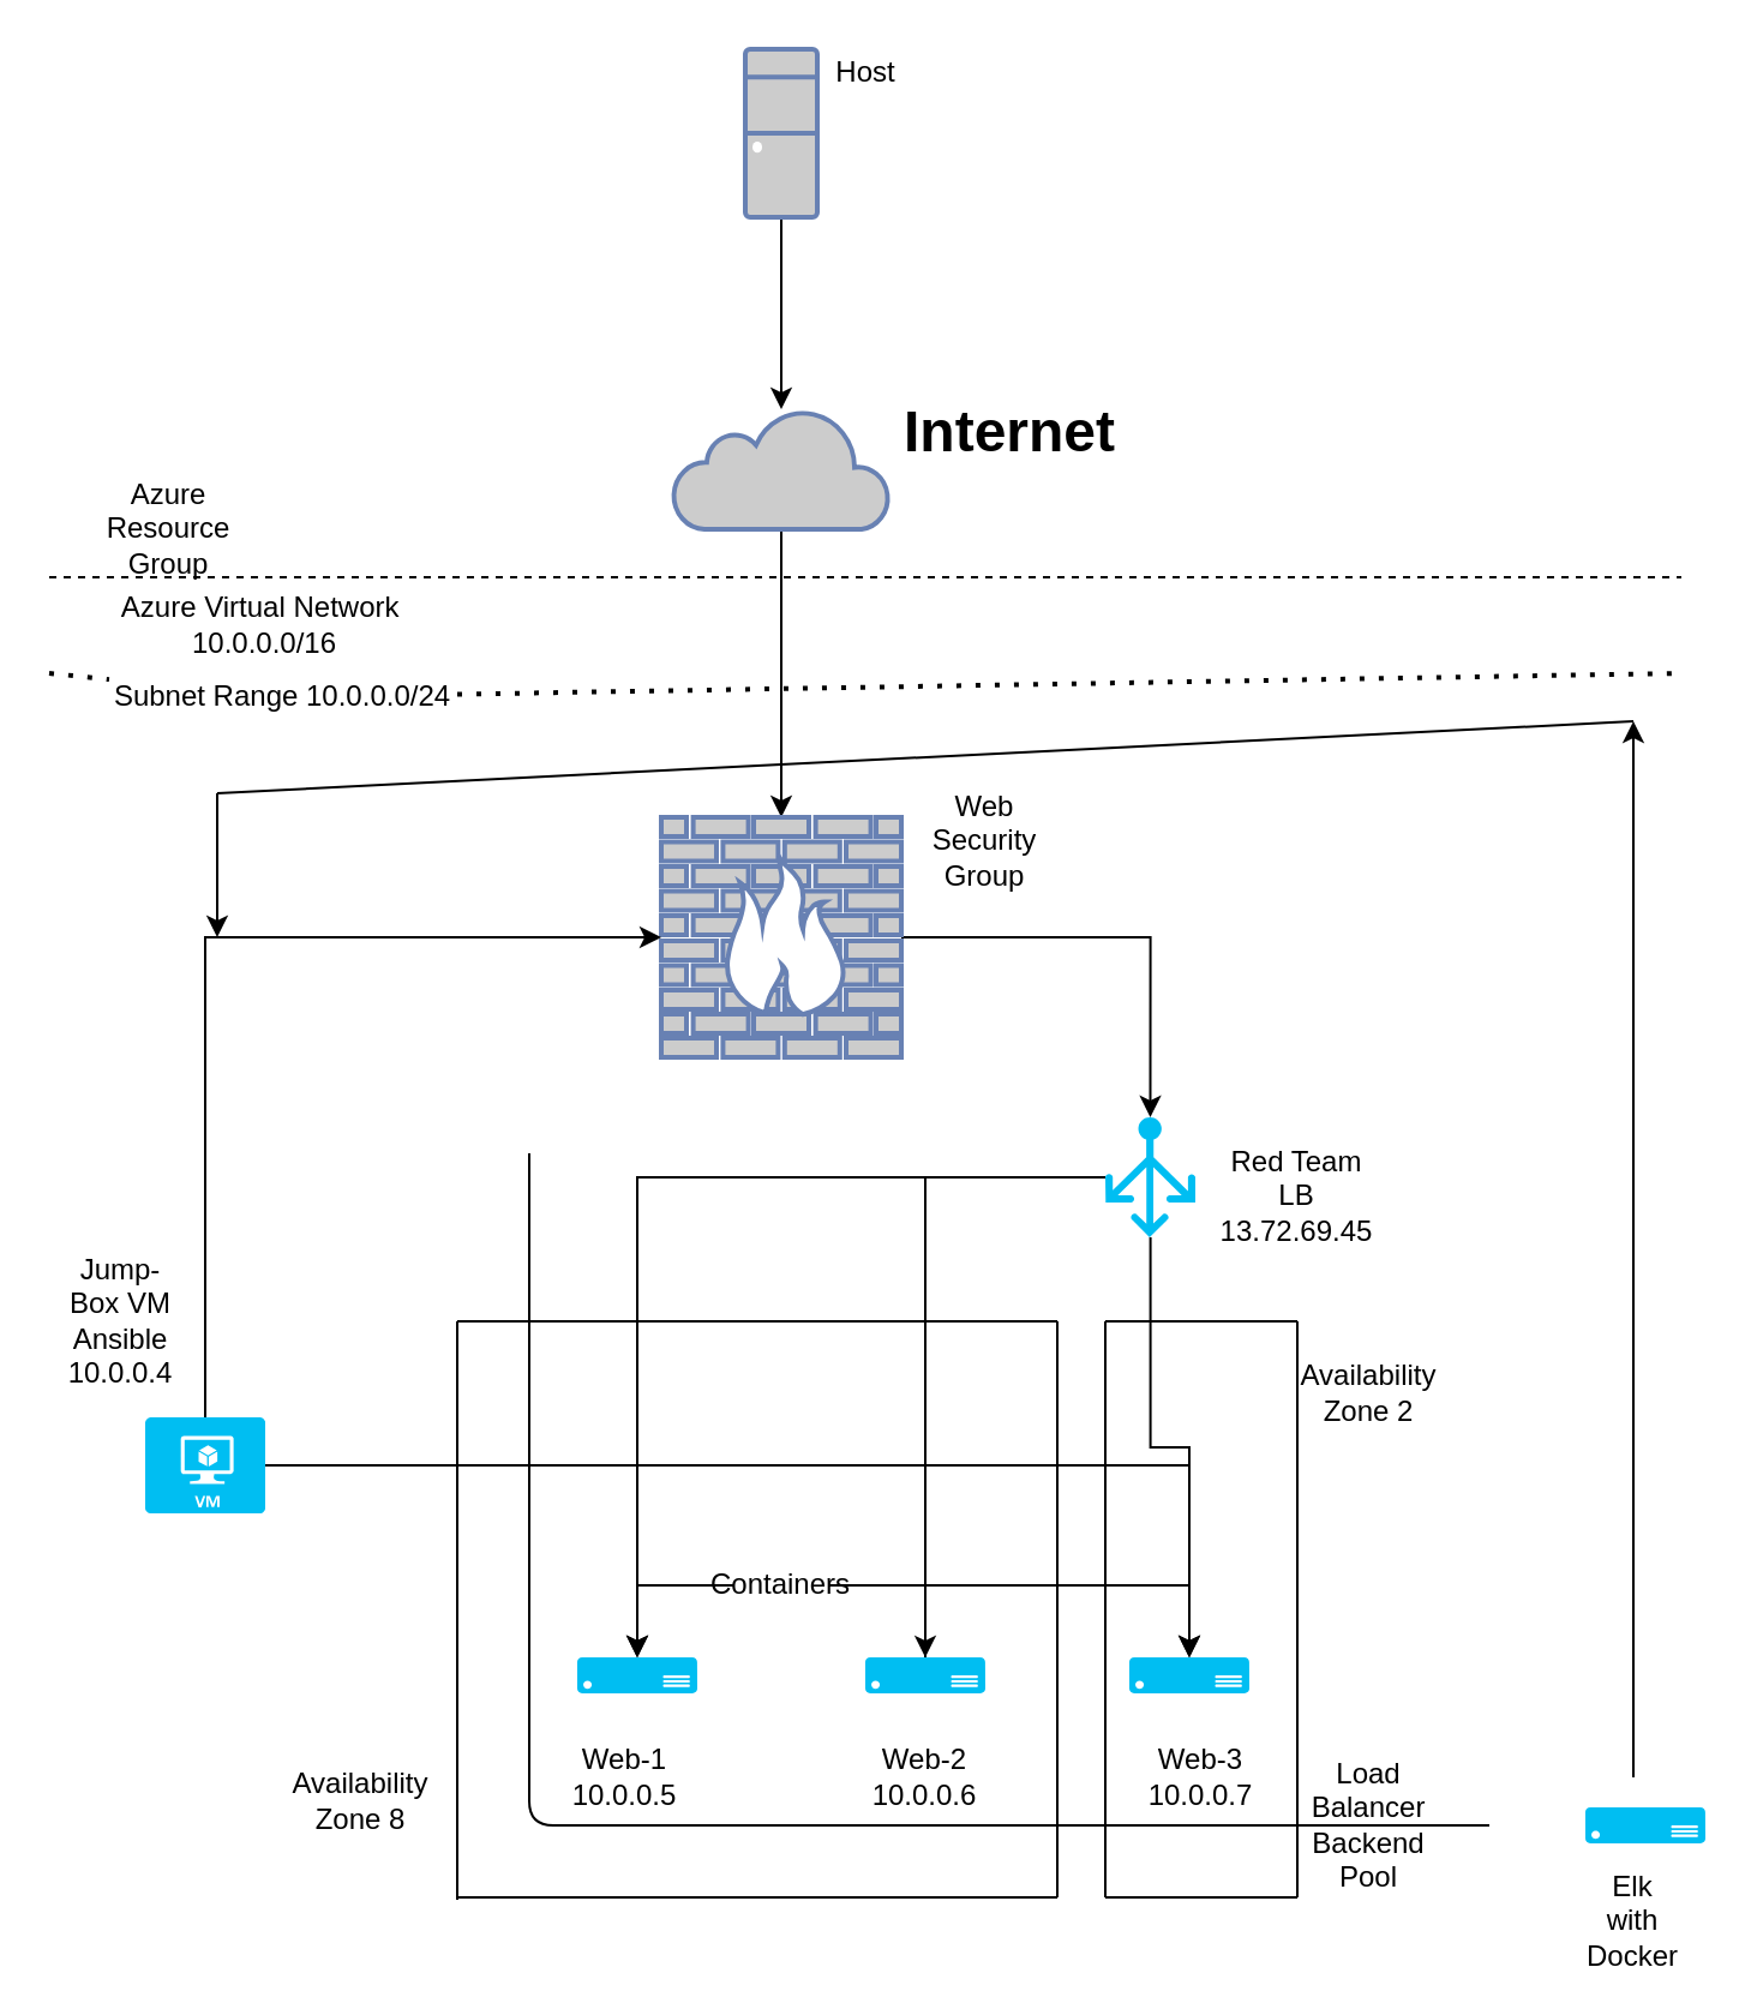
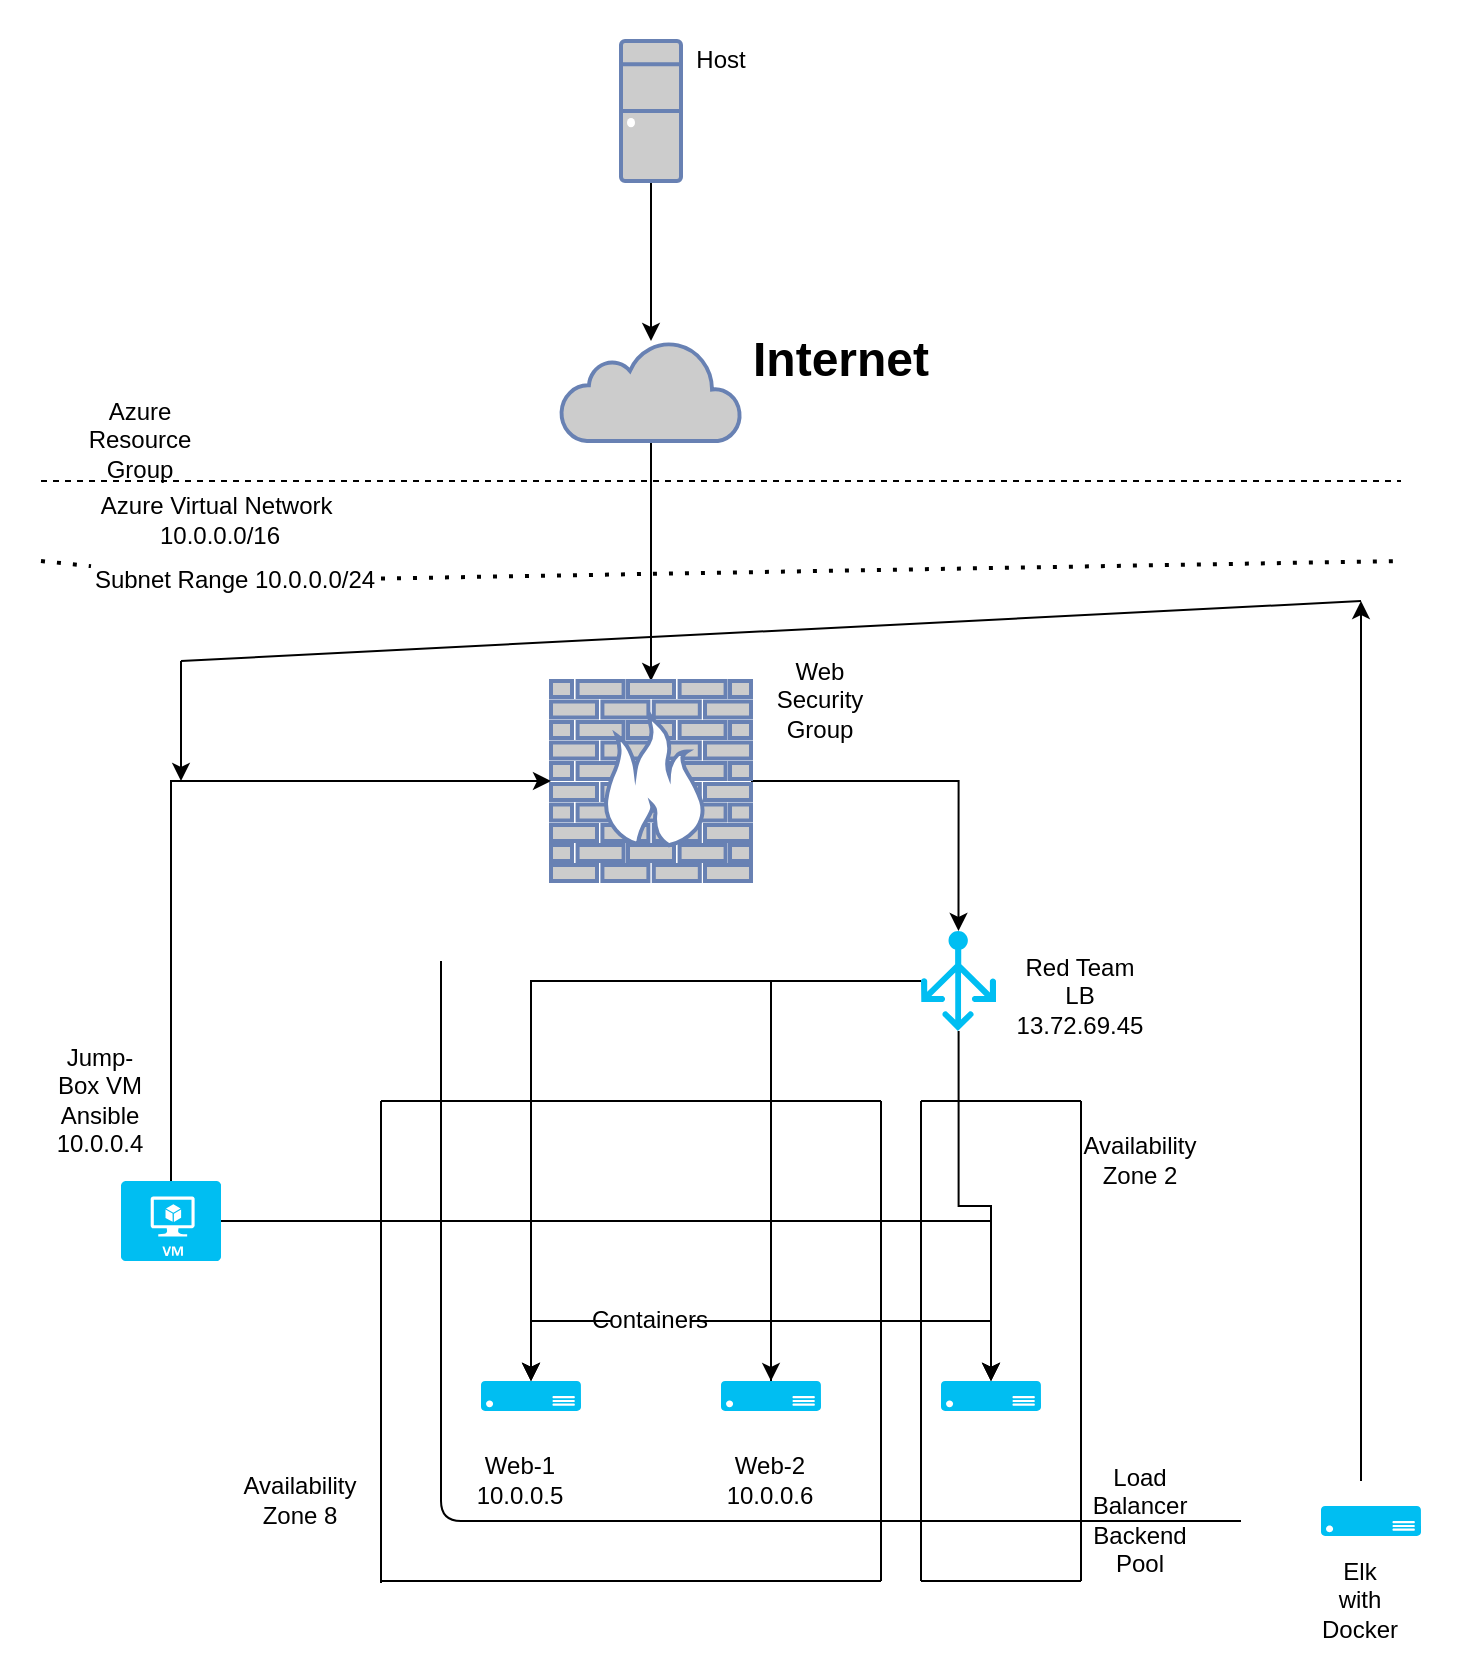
  <mxCell id="0" />
  <mxCell id="1" parent="0" />
  <mxCell id="2" value="" style="edgeStyle=orthogonalEdgeStyle;rounded=0;orthogonalLoop=1;jettySize=auto;html=1;" parent="1" source="3" target="9" edge="1"><mxGeometry relative="1" as="geometry"><mxPoint x="340" y="280" as="targetPoint" /></mxGeometry></mxCell>
  <mxCell id="3" value="" style="html=1;outlineConnect=0;fillColor=#CCCCCC;strokeColor=#6881B3;gradientColor=none;gradientDirection=north;strokeWidth=2;shape=mxgraph.networks.cloud;fontColor=#ffffff;" parent="1" vertex="1"><mxGeometry x="280" y="170" width="90" height="50" as="geometry" /></mxCell>
  <mxCell id="4" value="" style="edgeStyle=orthogonalEdgeStyle;rounded=0;orthogonalLoop=1;jettySize=auto;html=1;" parent="1" source="5" target="3" edge="1"><mxGeometry relative="1" as="geometry" /></mxCell>
  <mxCell id="5" value="" style="fontColor=#0066CC;verticalAlign=top;verticalLabelPosition=bottom;labelPosition=center;align=center;html=1;outlineConnect=0;fillColor=#CCCCCC;strokeColor=#6881B3;gradientColor=none;gradientDirection=north;strokeWidth=2;shape=mxgraph.networks.desktop_pc;" parent="1" vertex="1"><mxGeometry x="310" y="20" width="30" height="70" as="geometry" /></mxCell>
  <mxCell id="6" value="Host" style="text;html=1;resizable=0;autosize=1;align=center;verticalAlign=middle;points=[];fillColor=none;strokeColor=none;rounded=0;" parent="1" vertex="1"><mxGeometry x="340" y="20" width="40" height="20" as="geometry" /></mxCell>
  <mxCell id="7" value="Internet" style="text;strokeColor=none;fillColor=none;html=1;fontSize=24;fontStyle=1;verticalAlign=middle;align=center;" parent="1" vertex="1"><mxGeometry x="370" y="160" width="100" height="40" as="geometry" /></mxCell>
  <mxCell id="8" style="edgeStyle=orthogonalEdgeStyle;rounded=0;orthogonalLoop=1;jettySize=auto;html=1;entryX=0.5;entryY=0;entryDx=0;entryDy=0;entryPerimeter=0;" parent="1" source="9" target="16" edge="1"><mxGeometry relative="1" as="geometry" /></mxCell>
  <mxCell id="9" value="" style="fontColor=#0066CC;verticalAlign=top;verticalLabelPosition=bottom;labelPosition=center;align=center;html=1;outlineConnect=0;fillColor=#CCCCCC;strokeColor=#6881B3;gradientColor=none;gradientDirection=north;strokeWidth=2;shape=mxgraph.networks.firewall;" parent="1" vertex="1"><mxGeometry x="275" y="340" width="100" height="100" as="geometry" /></mxCell>
  <mxCell id="10" value="" style="endArrow=none;dashed=1;html=1;" parent="1" edge="1"><mxGeometry width="50" height="50" relative="1" as="geometry"><mxPoint x="20" y="240" as="sourcePoint" /><mxPoint x="700" y="240" as="targetPoint" /><Array as="points"><mxPoint x="20" y="240" /></Array></mxGeometry></mxCell>
  <mxCell id="11" value="Azure Resource Group" style="text;html=1;strokeColor=none;fillColor=none;align=center;verticalAlign=middle;whiteSpace=wrap;rounded=0;" parent="1" vertex="1"><mxGeometry x="50" y="210" width="40" height="20" as="geometry" /></mxCell>
  <mxCell id="12" value="Web Security Group" style="text;html=1;strokeColor=none;fillColor=none;align=center;verticalAlign=middle;whiteSpace=wrap;rounded=0;" parent="1" vertex="1"><mxGeometry x="390" y="340" width="40" height="20" as="geometry" /></mxCell>
  <mxCell id="13" style="edgeStyle=orthogonalEdgeStyle;rounded=0;orthogonalLoop=1;jettySize=auto;html=1;entryX=0.5;entryY=0;entryDx=0;entryDy=0;entryPerimeter=0;" parent="1" source="16" target="24" edge="1"><mxGeometry relative="1" as="geometry" /></mxCell>
  <mxCell id="14" style="edgeStyle=orthogonalEdgeStyle;rounded=0;orthogonalLoop=1;jettySize=auto;html=1;entryX=0.5;entryY=1;entryDx=0;entryDy=0;entryPerimeter=0;" parent="1" source="16" target="25" edge="1"><mxGeometry relative="1" as="geometry"><Array as="points"><mxPoint x="385" y="490" /></Array></mxGeometry></mxCell>
  <mxCell id="15" style="edgeStyle=orthogonalEdgeStyle;rounded=0;orthogonalLoop=1;jettySize=auto;html=1;entryX=0.5;entryY=0;entryDx=0;entryDy=0;entryPerimeter=0;" parent="1" source="16" target="26" edge="1"><mxGeometry relative="1" as="geometry" /></mxCell>
  <mxCell id="16" value="" style="verticalLabelPosition=bottom;html=1;verticalAlign=top;align=center;strokeColor=none;fillColor=#00BEF2;shape=mxgraph.azure.load_balancer_generic;pointerEvents=1;" parent="1" vertex="1"><mxGeometry x="460" y="465" width="37.5" height="50" as="geometry" /></mxCell>
  <mxCell id="17" value="Red Team LB&lt;br&gt;13.72.69.45&lt;br&gt;&lt;br&gt;" style="text;html=1;strokeColor=none;fillColor=none;align=center;verticalAlign=middle;whiteSpace=wrap;rounded=0;" parent="1" vertex="1"><mxGeometry x="520" y="495" width="40" height="20" as="geometry" /></mxCell>
  <mxCell id="18" style="edgeStyle=orthogonalEdgeStyle;rounded=0;orthogonalLoop=1;jettySize=auto;html=1;entryX=0;entryY=0.5;entryDx=0;entryDy=0;entryPerimeter=0;" parent="1" source="22" target="9" edge="1"><mxGeometry relative="1" as="geometry"><Array as="points"><mxPoint x="85" y="390" /></Array></mxGeometry></mxCell>
  <mxCell id="19" style="edgeStyle=orthogonalEdgeStyle;rounded=0;orthogonalLoop=1;jettySize=auto;html=1;entryX=0.5;entryY=0;entryDx=0;entryDy=0;entryPerimeter=0;" parent="1" source="22" target="24" edge="1"><mxGeometry relative="1" as="geometry" /></mxCell>
  <mxCell id="20" style="edgeStyle=orthogonalEdgeStyle;rounded=0;orthogonalLoop=1;jettySize=auto;html=1;entryX=0.5;entryY=0;entryDx=0;entryDy=0;entryPerimeter=0;" parent="1" source="22" target="25" edge="1"><mxGeometry relative="1" as="geometry" /></mxCell>
  <mxCell id="21" style="edgeStyle=orthogonalEdgeStyle;rounded=0;orthogonalLoop=1;jettySize=auto;html=1;entryX=0.5;entryY=0;entryDx=0;entryDy=0;entryPerimeter=0;" parent="1" source="22" target="26" edge="1"><mxGeometry relative="1" as="geometry" /></mxCell>
  <mxCell id="22" value="" style="verticalLabelPosition=bottom;html=1;verticalAlign=top;align=center;strokeColor=none;fillColor=#00BEF2;shape=mxgraph.azure.virtual_machine;" parent="1" vertex="1"><mxGeometry x="60" y="590" width="50" height="40" as="geometry" /></mxCell>
  <mxCell id="23" value="Jump-Box VM&lt;br&gt;Ansible&lt;br&gt;10.0.0.4" style="text;html=1;strokeColor=none;fillColor=none;align=center;verticalAlign=middle;whiteSpace=wrap;rounded=0;" parent="1" vertex="1"><mxGeometry x="30" y="540" width="40" height="20" as="geometry" /></mxCell>
  <mxCell id="24" value="" style="verticalLabelPosition=bottom;html=1;verticalAlign=top;align=center;strokeColor=none;fillColor=#00BEF2;shape=mxgraph.azure.server;" parent="1" vertex="1"><mxGeometry x="240" y="690" width="50" height="15" as="geometry" /></mxCell>
  <mxCell id="25" value="" style="verticalLabelPosition=bottom;html=1;verticalAlign=top;align=center;strokeColor=none;fillColor=#00BEF2;shape=mxgraph.azure.server;" parent="1" vertex="1"><mxGeometry x="360" y="690" width="50" height="15" as="geometry" /></mxCell>
  <mxCell id="26" value="" style="verticalLabelPosition=bottom;html=1;verticalAlign=top;align=center;strokeColor=none;fillColor=#00BEF2;shape=mxgraph.azure.server;" parent="1" vertex="1"><mxGeometry x="470" y="690" width="50" height="15" as="geometry" /></mxCell>
  <mxCell id="27" value="Web-2&lt;br&gt;10.0.0.6" style="text;html=1;strokeColor=none;fillColor=none;align=center;verticalAlign=middle;whiteSpace=wrap;rounded=0;" parent="1" vertex="1"><mxGeometry x="365" y="730" width="40" height="20" as="geometry" /></mxCell>
  <mxCell id="28" value="Web-1&lt;br&gt;10.0.0.5" style="text;html=1;strokeColor=none;fillColor=none;align=center;verticalAlign=middle;whiteSpace=wrap;rounded=0;" parent="1" vertex="1"><mxGeometry x="240" y="730" width="40" height="20" as="geometry" /></mxCell>
- <mxCell id="29" value="Web-3&lt;br&gt;10.0.0.7" style="text;html=1;strokeColor=none;fillColor=none;align=center;verticalAlign=middle;whiteSpace=wrap;rounded=0;" parent="1" vertex="1"><mxGeometry x="480" y="730" width="40" height="20" as="geometry" /></mxCell>
  <mxCell id="30" value="" style="endArrow=none;dashed=1;html=1;dashPattern=1 3;strokeWidth=2;" parent="1" source="37" edge="1"><mxGeometry width="50" height="50" relative="1" as="geometry"><mxPoint x="20" y="280" as="sourcePoint" /><mxPoint x="700" y="280" as="targetPoint" /><Array as="points" /></mxGeometry></mxCell>
  <mxCell id="31" value="Azure Virtual Network&amp;nbsp;&lt;br&gt;10.0.0.0/16" style="text;html=1;strokeColor=none;fillColor=none;align=center;verticalAlign=middle;whiteSpace=wrap;rounded=0;" parent="1" vertex="1"><mxGeometry x="20" y="250" width="180" height="20" as="geometry" /></mxCell>
  <mxCell id="32" value="" style="endArrow=none;html=1;" parent="1" edge="1"><mxGeometry width="50" height="50" relative="1" as="geometry"><mxPoint x="220" y="480" as="sourcePoint" /><mxPoint x="620" y="760" as="targetPoint" /><Array as="points"><mxPoint x="220" y="760" /></Array></mxGeometry></mxCell>
  <mxCell id="33" value="Load Balancer Backend&lt;br&gt;Pool" style="text;html=1;strokeColor=none;fillColor=none;align=center;verticalAlign=middle;whiteSpace=wrap;rounded=0;" parent="1" vertex="1"><mxGeometry x="550" y="750" width="40" height="20" as="geometry" /></mxCell>
  <mxCell id="34" style="edgeStyle=orthogonalEdgeStyle;rounded=0;orthogonalLoop=1;jettySize=auto;html=1;entryX=0.5;entryY=0;entryDx=0;entryDy=0;entryPerimeter=0;" parent="1" source="36" target="26" edge="1"><mxGeometry relative="1" as="geometry" /></mxCell>
  <mxCell id="35" style="edgeStyle=orthogonalEdgeStyle;rounded=0;orthogonalLoop=1;jettySize=auto;html=1;entryX=0.5;entryY=0;entryDx=0;entryDy=0;entryPerimeter=0;" parent="1" source="36" target="24" edge="1"><mxGeometry relative="1" as="geometry" /></mxCell>
  <mxCell id="36" value="Containers" style="text;html=1;strokeColor=none;fillColor=none;align=center;verticalAlign=middle;whiteSpace=wrap;rounded=0;" parent="1" vertex="1"><mxGeometry x="305" y="650" width="40" height="20" as="geometry" /></mxCell>
  <mxCell id="37" value="Subnet Range 10.0.0.0/24" style="text;html=1;strokeColor=none;fillColor=none;align=center;verticalAlign=middle;whiteSpace=wrap;rounded=0;" parent="1" vertex="1"><mxGeometry x="45" y="280" width="145" height="20" as="geometry" /></mxCell>
  <mxCell id="38" value="" style="endArrow=none;dashed=1;html=1;dashPattern=1 3;strokeWidth=2;" parent="1" target="37" edge="1"><mxGeometry width="50" height="50" relative="1" as="geometry"><mxPoint x="20" y="280" as="sourcePoint" /><mxPoint x="700" y="280" as="targetPoint" /><Array as="points"><mxPoint x="20" y="280" /></Array></mxGeometry></mxCell>
  <mxCell id="39" value="" style="endArrow=none;html=1;" edge="1" parent="1"><mxGeometry width="50" height="50" relative="1" as="geometry"><mxPoint x="190" y="550" as="sourcePoint" /><mxPoint x="440" y="550" as="targetPoint" /></mxGeometry></mxCell>
  <mxCell id="40" value="" style="endArrow=none;html=1;" edge="1" parent="1"><mxGeometry width="50" height="50" relative="1" as="geometry"><mxPoint x="190" y="550" as="sourcePoint" /><mxPoint x="190" y="791" as="targetPoint" /></mxGeometry></mxCell>
  <mxCell id="41" value="" style="endArrow=none;html=1;" edge="1" parent="1"><mxGeometry width="50" height="50" relative="1" as="geometry"><mxPoint x="190" y="790" as="sourcePoint" /><mxPoint x="440" y="790" as="targetPoint" /></mxGeometry></mxCell>
  <mxCell id="42" value="" style="endArrow=none;html=1;" edge="1" parent="1"><mxGeometry width="50" height="50" relative="1" as="geometry"><mxPoint x="440" y="550" as="sourcePoint" /><mxPoint x="440" y="790" as="targetPoint" /></mxGeometry></mxCell>
  <mxCell id="43" value="Availability&lt;br&gt;Zone 8" style="text;html=1;strokeColor=none;fillColor=none;align=center;verticalAlign=middle;whiteSpace=wrap;rounded=0;" vertex="1" parent="1"><mxGeometry x="130" y="740" width="40" height="20" as="geometry" /></mxCell>
  <mxCell id="44" value="" style="endArrow=none;html=1;" edge="1" parent="1"><mxGeometry width="50" height="50" relative="1" as="geometry"><mxPoint x="460" y="550" as="sourcePoint" /><mxPoint x="540" y="550" as="targetPoint" /></mxGeometry></mxCell>
  <mxCell id="45" value="" style="endArrow=none;html=1;" edge="1" parent="1"><mxGeometry width="50" height="50" relative="1" as="geometry"><mxPoint x="460" y="550" as="sourcePoint" /><mxPoint x="460" y="790" as="targetPoint" /></mxGeometry></mxCell>
  <mxCell id="46" value="" style="endArrow=none;html=1;" edge="1" parent="1"><mxGeometry width="50" height="50" relative="1" as="geometry"><mxPoint x="540" y="550" as="sourcePoint" /><mxPoint x="540" y="790" as="targetPoint" /></mxGeometry></mxCell>
  <mxCell id="47" value="" style="endArrow=none;html=1;" edge="1" parent="1"><mxGeometry width="50" height="50" relative="1" as="geometry"><mxPoint x="460" y="790" as="sourcePoint" /><mxPoint x="540" y="790" as="targetPoint" /></mxGeometry></mxCell>
  <mxCell id="48" value="Availability Zone 2" style="text;html=1;strokeColor=none;fillColor=none;align=center;verticalAlign=middle;whiteSpace=wrap;rounded=0;" vertex="1" parent="1"><mxGeometry x="550" y="570" width="40" height="20" as="geometry" /></mxCell>
  <mxCell id="49" value="" style="verticalLabelPosition=bottom;html=1;verticalAlign=top;align=center;strokeColor=none;fillColor=#00BEF2;shape=mxgraph.azure.server;" vertex="1" parent="1"><mxGeometry x="660" y="752.5" width="50" height="15" as="geometry" /></mxCell>
  <mxCell id="50" value="Elk with Docker" style="text;html=1;strokeColor=none;fillColor=none;align=center;verticalAlign=middle;whiteSpace=wrap;rounded=0;" vertex="1" parent="1"><mxGeometry x="660" y="790" width="40" height="20" as="geometry" /></mxCell>
  <mxCell id="51" value="" style="endArrow=classic;html=1;" edge="1" parent="1"><mxGeometry width="50" height="50" relative="1" as="geometry"><mxPoint x="680" y="740" as="sourcePoint" /><mxPoint x="680" y="300" as="targetPoint" /></mxGeometry></mxCell>
  <mxCell id="52" value="" style="endArrow=classic;html=1;" edge="1" parent="1"><mxGeometry width="50" height="50" relative="1" as="geometry"><mxPoint x="90" y="330" as="sourcePoint" /><mxPoint x="90" y="390" as="targetPoint" /></mxGeometry></mxCell>
  <mxCell id="53" value="" style="endArrow=none;html=1;" edge="1" parent="1"><mxGeometry width="50" height="50" relative="1" as="geometry"><mxPoint x="90" y="330" as="sourcePoint" /><mxPoint x="680" y="300" as="targetPoint" /></mxGeometry></mxCell>
